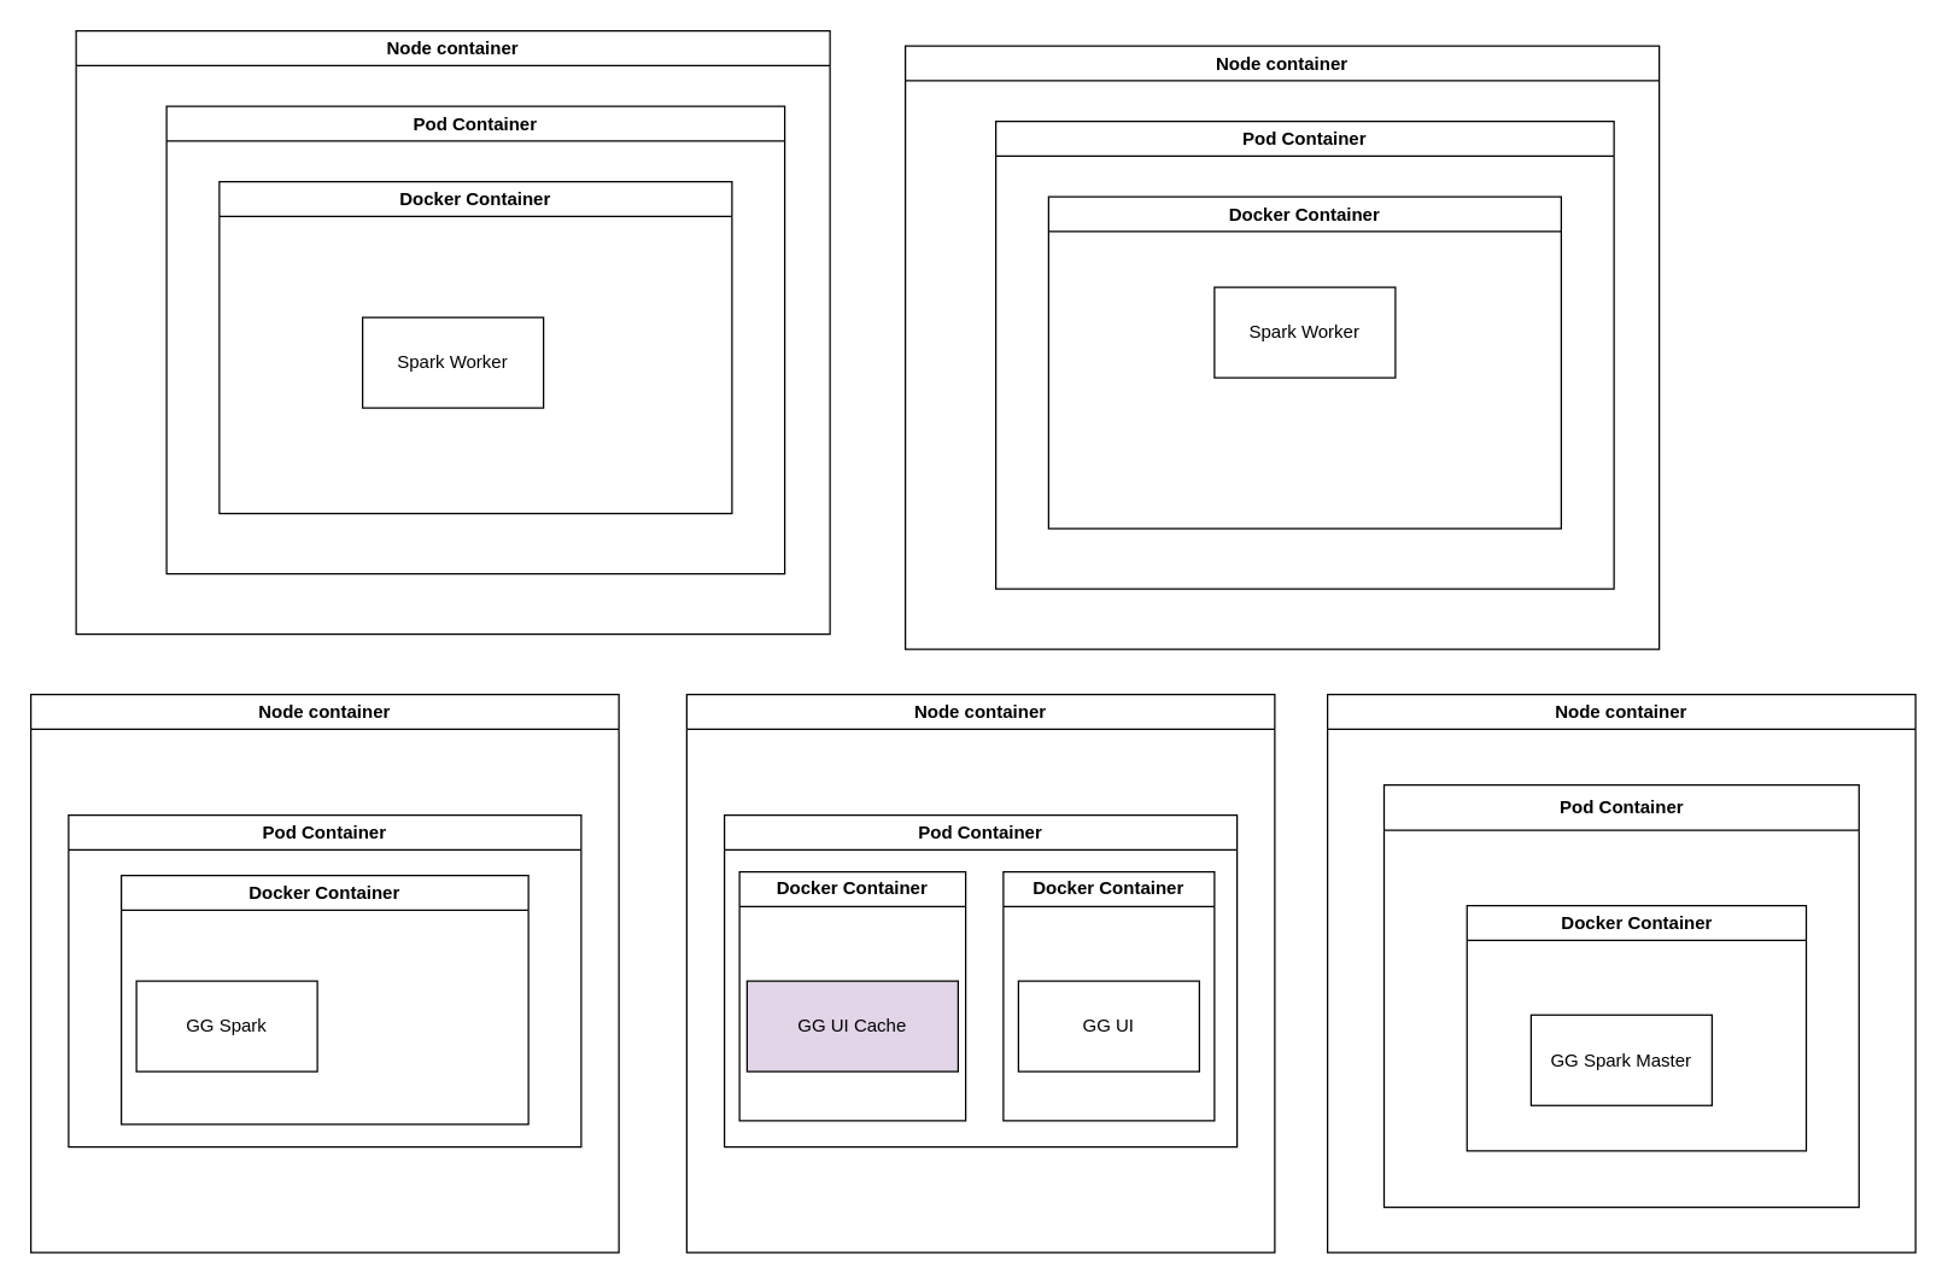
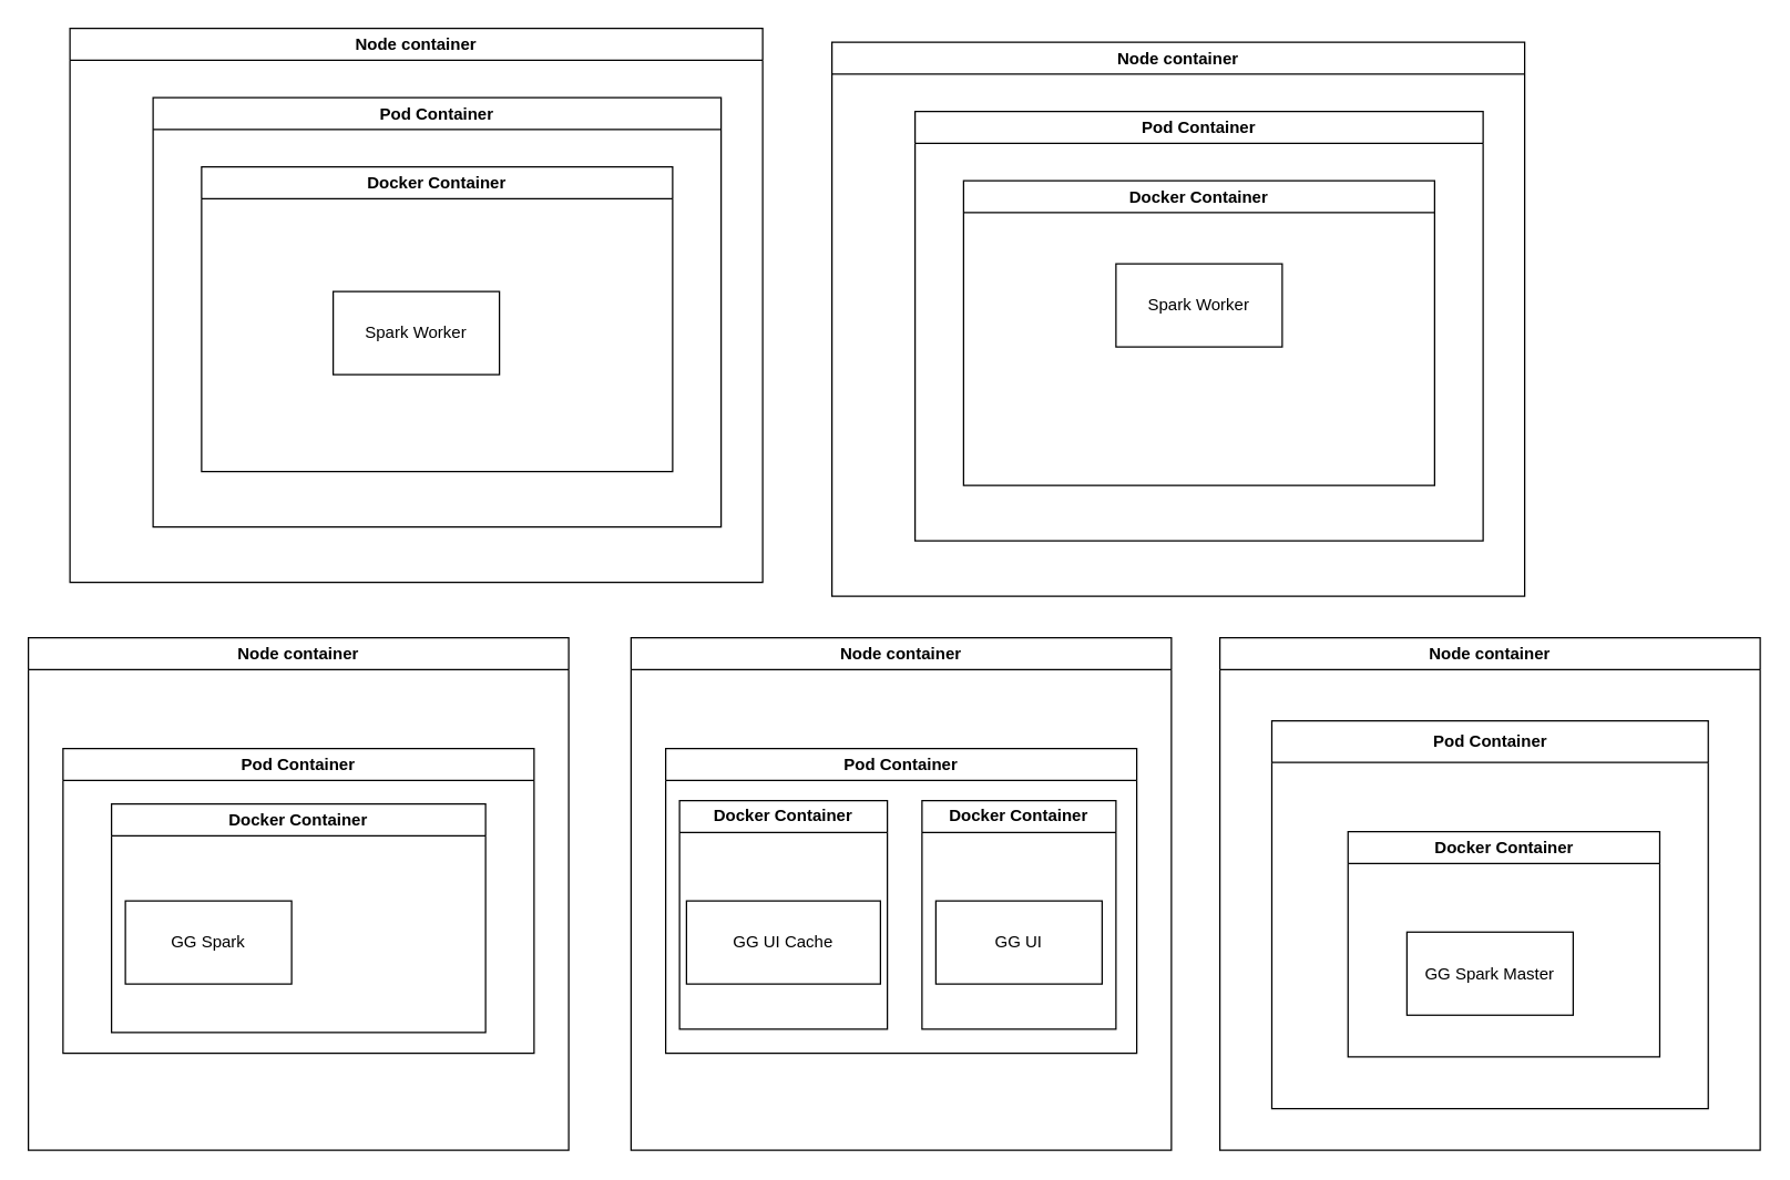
  <mxCell id="0" />
  <mxCell id="1" parent="0" />
  <mxCell id="2" value="Node container" style="swimlane;whiteSpace=wrap;html=1;" parent="1" vertex="1"><mxGeometry x="20" y="460" width="390" height="370" as="geometry" /></mxCell>
  <mxCell id="3" value="Pod Container" style="swimlane;whiteSpace=wrap;html=1;" parent="2" vertex="1"><mxGeometry x="25" y="80" width="340" height="220" as="geometry" /></mxCell>
  <mxCell id="4" value="Docker&amp;nbsp;Container" style="swimlane;whiteSpace=wrap;html=1;" parent="3" vertex="1"><mxGeometry x="35" y="40" width="270" height="165" as="geometry" /></mxCell>
  <mxCell id="5" value="GG Spark" style="rounded=0;whiteSpace=wrap;html=1;" parent="4" vertex="1"><mxGeometry x="10" y="70" width="120" height="60" as="geometry" /></mxCell>
  <mxCell id="6" value="Node container" style="swimlane;whiteSpace=wrap;html=1;" parent="1" vertex="1"><mxGeometry x="455" y="460" width="390" height="370" as="geometry" /></mxCell>
  <mxCell id="7" value="Pod Container" style="swimlane;whiteSpace=wrap;html=1;" parent="6" vertex="1"><mxGeometry x="25" y="80" width="340" height="220" as="geometry" /></mxCell>
  <mxCell id="8" value="Docker&amp;nbsp;Container" style="swimlane;whiteSpace=wrap;html=1;startSize=23;" parent="7" vertex="1"><mxGeometry x="10" y="37.5" width="150" height="165" as="geometry" /></mxCell>
- <mxCell id="9" value="GG UI Cache" style="rounded=0;whiteSpace=wrap;html=1;fillColor=#e1d5e7;" parent="8" vertex="1"><mxGeometry x="5" y="72.5" width="140" height="60" as="geometry" /></mxCell>
+ <mxCell id="9" value="GG UI Cache" style="rounded=0;whiteSpace=wrap;html=1;" parent="8" vertex="1"><mxGeometry x="5" y="72.5" width="140" height="60" as="geometry" /></mxCell>
  <mxCell id="10" value="Docker&amp;nbsp;Container" style="swimlane;whiteSpace=wrap;html=1;" vertex="1" parent="7"><mxGeometry x="185" y="37.5" width="140" height="165" as="geometry" /></mxCell>
  <mxCell id="11" value="GG UI" style="rounded=0;whiteSpace=wrap;html=1;" vertex="1" parent="10"><mxGeometry x="10" y="72.5" width="120" height="60" as="geometry" /></mxCell>
  <mxCell id="12" value="Node container" style="swimlane;whiteSpace=wrap;html=1;" parent="1" vertex="1"><mxGeometry x="880" y="460" width="390" height="370" as="geometry" /></mxCell>
  <mxCell id="13" value="Pod Container" style="swimlane;whiteSpace=wrap;html=1;startSize=30;" parent="12" vertex="1"><mxGeometry x="37.5" y="60" width="315" height="280" as="geometry" /></mxCell>
  <mxCell id="14" value="Docker Container" style="swimlane;whiteSpace=wrap;html=1;" parent="13" vertex="1"><mxGeometry x="55" y="80" width="225" height="162.5" as="geometry" /></mxCell>
  <mxCell id="15" value="GG Spark Master" style="rounded=0;whiteSpace=wrap;html=1;" parent="14" vertex="1"><mxGeometry x="42.5" y="72.5" width="120" height="60" as="geometry" /></mxCell>
  <mxCell id="16" value="Node container" style="swimlane;whiteSpace=wrap;html=1;" parent="1" vertex="1"><mxGeometry x="50" y="20" width="500" height="400" as="geometry" /></mxCell>
  <mxCell id="17" value="Pod Container" style="swimlane;whiteSpace=wrap;html=1;" parent="16" vertex="1"><mxGeometry x="60" y="50" width="410" height="310" as="geometry" /></mxCell>
  <mxCell id="18" value="Docker Container" style="swimlane;whiteSpace=wrap;html=1;" parent="17" vertex="1"><mxGeometry x="35" y="50" width="340" height="220" as="geometry" /></mxCell>
  <mxCell id="19" value="Spark Worker" style="rounded=0;whiteSpace=wrap;html=1;" parent="18" vertex="1"><mxGeometry x="95" y="90" width="120" height="60" as="geometry" /></mxCell>
  <mxCell id="20" value="Node container" style="swimlane;whiteSpace=wrap;html=1;" parent="1" vertex="1"><mxGeometry x="600" y="30" width="500" height="400" as="geometry" /></mxCell>
  <mxCell id="21" value="Pod Container" style="swimlane;whiteSpace=wrap;html=1;" parent="20" vertex="1"><mxGeometry x="60" y="50" width="410" height="310" as="geometry" /></mxCell>
  <mxCell id="22" value="Docker Container" style="swimlane;whiteSpace=wrap;html=1;" parent="21" vertex="1"><mxGeometry x="35" y="50" width="340" height="220" as="geometry" /></mxCell>
  <mxCell id="23" value="Spark Worker" style="rounded=0;whiteSpace=wrap;html=1;" parent="22" vertex="1"><mxGeometry x="110" y="60" width="120" height="60" as="geometry" /></mxCell>
